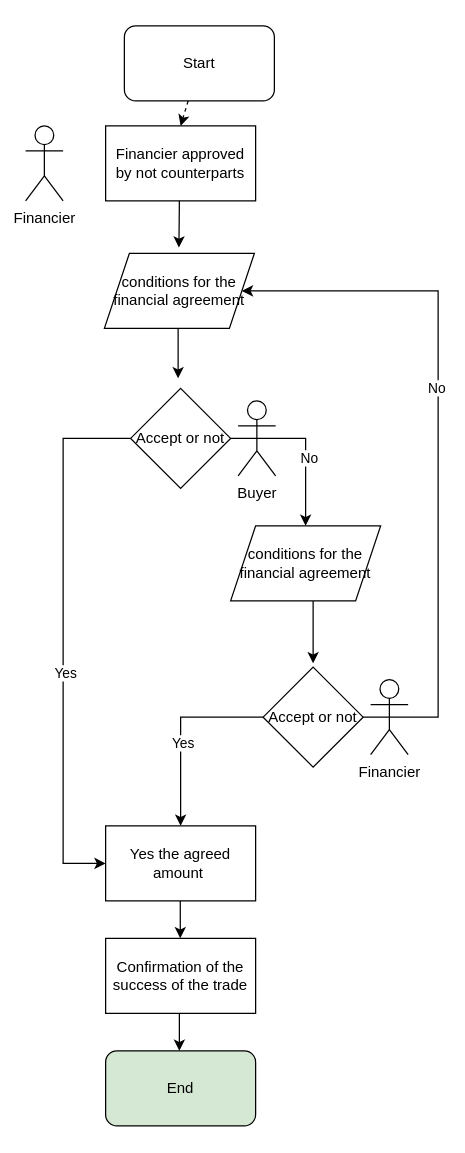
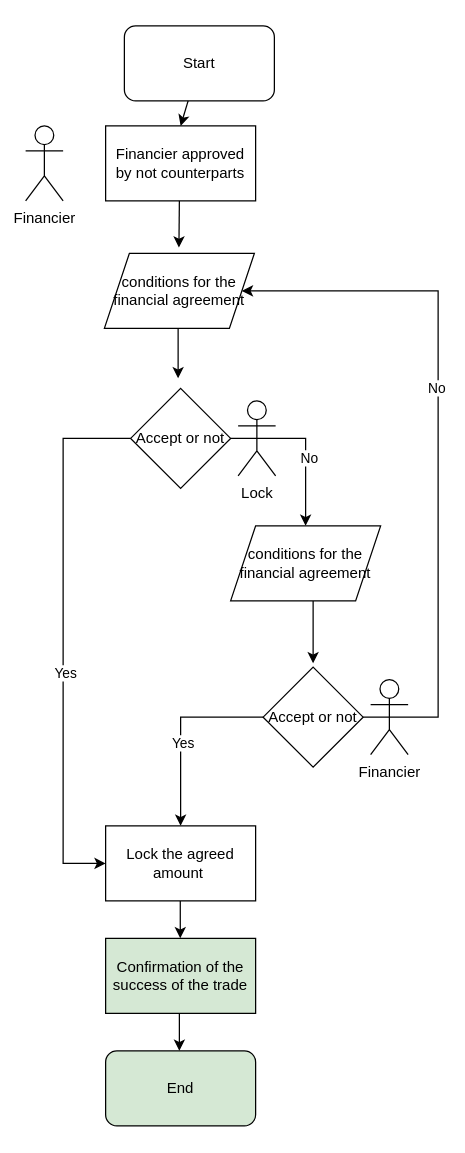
  <mxCell id="0" />
  <mxCell id="1" parent="0" />
  <mxCell id="2" value="Start" style="rounded=1;whiteSpace=wrap;html=1;" parent="1" vertex="1"><mxGeometry x="99" y="20" width="120" height="60" as="geometry" /></mxCell>
  <mxCell id="3" value="End" style="rounded=1;whiteSpace=wrap;html=1;fillColor=#d5e8d4;" parent="1" vertex="1"><mxGeometry x="84" y="840" width="120" height="60" as="geometry" /></mxCell>
  <mxCell id="4" value="Financier approved by not counterparts" style="rounded=0;whiteSpace=wrap;html=1;" parent="1" vertex="1"><mxGeometry x="84" y="100" width="120" height="60" as="geometry" /></mxCell>
- <mxCell id="5" value="" style="endArrow=classic;html=1;rounded=0;entryX=0.5;entryY=0;entryDx=0;entryDy=0;dashed=1;" parent="1" source="2" target="4" edge="1"><mxGeometry width="50" height="50" relative="1" as="geometry"><mxPoint x="110" y="150" as="sourcePoint" /><mxPoint x="160" y="100" as="targetPoint" /></mxGeometry></mxCell>
+ <mxCell id="5" value="" style="endArrow=classic;html=1;rounded=0;entryX=0.5;entryY=0;entryDx=0;entryDy=0;" parent="1" source="2" target="4" edge="1"><mxGeometry width="50" height="50" relative="1" as="geometry"><mxPoint x="110" y="150" as="sourcePoint" /><mxPoint x="160" y="100" as="targetPoint" /></mxGeometry></mxCell>
  <mxCell id="6" value="conditions for the financial agreement" style="shape=parallelogram;perimeter=parallelogramPerimeter;whiteSpace=wrap;html=1;fixedSize=1;" parent="1" vertex="1"><mxGeometry x="184" y="420" width="120" height="60" as="geometry" /></mxCell>
  <mxCell id="7" value="" style="endArrow=classic;html=1;rounded=0;entryX=0.497;entryY=-0.078;entryDx=0;entryDy=0;entryPerimeter=0;" parent="1" edge="1" target="16"><mxGeometry width="50" height="50" relative="1" as="geometry"><mxPoint x="143" y="160" as="sourcePoint" /><mxPoint x="143" y="190" as="targetPoint" /></mxGeometry></mxCell>
  <mxCell id="8" value="Accept or not" style="rhombus;whiteSpace=wrap;html=1;" vertex="1" parent="1"><mxGeometry x="104" y="310" width="80" height="80" as="geometry" /></mxCell>
  <mxCell id="9" value="Financier" style="shape=umlActor;verticalLabelPosition=bottom;verticalAlign=top;html=1;outlineConnect=0;" vertex="1" parent="1"><mxGeometry x="20" y="100" width="30" height="60" as="geometry" /></mxCell>
- <mxCell id="10" value="Buyer" style="shape=umlActor;verticalLabelPosition=bottom;verticalAlign=top;html=1;outlineConnect=0;" vertex="1" parent="1"><mxGeometry x="190" y="320" width="30" height="60" as="geometry" /></mxCell>
+ <mxCell id="10" value="Lock" style="shape=umlActor;verticalLabelPosition=bottom;verticalAlign=top;html=1;outlineConnect=0;" vertex="1" parent="1"><mxGeometry x="190" y="320" width="30" height="60" as="geometry" /></mxCell>
  <mxCell id="11" value="" style="endArrow=classic;html=1;rounded=0;" edge="1" parent="1"><mxGeometry width="50" height="50" relative="1" as="geometry"><mxPoint x="142" y="252" as="sourcePoint" /><mxPoint x="142" y="302" as="targetPoint" /></mxGeometry></mxCell>
  <mxCell id="12" value="" style="endArrow=classic;html=1;rounded=0;" edge="1" parent="1"><mxGeometry width="50" height="50" relative="1" as="geometry"><mxPoint x="184" y="350" as="sourcePoint" /><mxPoint x="244" y="420" as="targetPoint" /><Array as="points"><mxPoint x="244" y="350" /></Array></mxGeometry></mxCell>
  <mxCell id="13" value="No" style="edgeLabel;html=1;align=center;verticalAlign=middle;resizable=0;points=[];" vertex="1" connectable="0" parent="12"><mxGeometry x="0.16" y="2" relative="1" as="geometry"><mxPoint as="offset" /></mxGeometry></mxCell>
  <mxCell id="14" value="" style="endArrow=classic;html=1;rounded=0;entryX=0;entryY=0.5;entryDx=0;entryDy=0;" edge="1" parent="1" target="24"><mxGeometry width="50" height="50" relative="1" as="geometry"><mxPoint x="104" y="350" as="sourcePoint" /><mxPoint x="50" y="700" as="targetPoint" /><Array as="points"><mxPoint x="50" y="350" /><mxPoint x="50" y="690" /></Array></mxGeometry></mxCell>
  <mxCell id="15" value="Yes" style="edgeLabel;html=1;align=center;verticalAlign=middle;resizable=0;points=[];" vertex="1" connectable="0" parent="14"><mxGeometry x="0.125" y="1" relative="1" as="geometry"><mxPoint as="offset" /></mxGeometry></mxCell>
  <mxCell id="16" value="conditions for the financial agreement" style="shape=parallelogram;perimeter=parallelogramPerimeter;whiteSpace=wrap;html=1;fixedSize=1;" vertex="1" parent="1"><mxGeometry x="83" y="202" width="120" height="60" as="geometry" /></mxCell>
  <mxCell id="17" value="Accept or not" style="rhombus;whiteSpace=wrap;html=1;" vertex="1" parent="1"><mxGeometry x="210" y="533" width="80" height="80" as="geometry" /></mxCell>
  <mxCell id="18" value="Financier" style="shape=umlActor;verticalLabelPosition=bottom;verticalAlign=top;html=1;outlineConnect=0;" vertex="1" parent="1"><mxGeometry x="296" y="543" width="30" height="60" as="geometry" /></mxCell>
  <mxCell id="19" value="" style="endArrow=classic;html=1;rounded=0;entryX=1;entryY=0.5;entryDx=0;entryDy=0;" edge="1" parent="1" target="16"><mxGeometry width="50" height="50" relative="1" as="geometry"><mxPoint x="290" y="573" as="sourcePoint" /><mxPoint x="350" y="220" as="targetPoint" /><Array as="points"><mxPoint x="350" y="573" /><mxPoint x="350" y="232" /></Array></mxGeometry></mxCell>
  <mxCell id="20" value="No" style="edgeLabel;html=1;align=center;verticalAlign=middle;resizable=0;points=[];" vertex="1" connectable="0" parent="19"><mxGeometry x="0.16" y="2" relative="1" as="geometry"><mxPoint as="offset" /></mxGeometry></mxCell>
  <mxCell id="21" value="" style="endArrow=classic;html=1;rounded=0;exitX=0;exitY=0.5;exitDx=0;exitDy=0;entryX=0.5;entryY=0;entryDx=0;entryDy=0;" edge="1" parent="1" source="17" target="24"><mxGeometry width="50" height="50" relative="1" as="geometry"><mxPoint x="198" y="573" as="sourcePoint" /><mxPoint x="144" y="643" as="targetPoint" /><Array as="points"><mxPoint x="144" y="573" /><mxPoint x="144" y="610" /></Array></mxGeometry></mxCell>
  <mxCell id="22" value="Yes" style="edgeLabel;html=1;align=center;verticalAlign=middle;resizable=0;points=[];" vertex="1" connectable="0" parent="21"><mxGeometry x="0.125" y="1" relative="1" as="geometry"><mxPoint as="offset" /></mxGeometry></mxCell>
  <mxCell id="23" value="" style="endArrow=classic;html=1;rounded=0;" edge="1" parent="1"><mxGeometry width="50" height="50" relative="1" as="geometry"><mxPoint x="250" y="480" as="sourcePoint" /><mxPoint x="250" y="530" as="targetPoint" /></mxGeometry></mxCell>
- <mxCell id="24" value="Yes the agreed amount&amp;nbsp;" style="rounded=0;whiteSpace=wrap;html=1;" vertex="1" parent="1"><mxGeometry x="84" y="660" width="120" height="60" as="geometry" /></mxCell>
- <mxCell id="25" value="Confirmation of the success of the trade" style="rounded=0;whiteSpace=wrap;html=1;" vertex="1" parent="1"><mxGeometry x="84" y="750" width="120" height="60" as="geometry" /></mxCell>
+ <mxCell id="24" value="Lock the agreed amount&amp;nbsp;" style="rounded=0;whiteSpace=wrap;html=1;" vertex="1" parent="1"><mxGeometry x="84" y="660" width="120" height="60" as="geometry" /></mxCell>
+ <mxCell id="25" value="Confirmation of the success of the trade" style="rounded=0;whiteSpace=wrap;html=1;fillColor=#d5e8d4;" vertex="1" parent="1"><mxGeometry x="84" y="750" width="120" height="60" as="geometry" /></mxCell>
  <mxCell id="26" value="" style="endArrow=classic;html=1;rounded=0;entryX=0.5;entryY=0;entryDx=0;entryDy=0;" edge="1" parent="1"><mxGeometry width="50" height="50" relative="1" as="geometry"><mxPoint x="143.72" y="720" as="sourcePoint" /><mxPoint x="143.72" y="750" as="targetPoint" /></mxGeometry></mxCell>
  <mxCell id="27" value="" style="endArrow=classic;html=1;rounded=0;entryX=0.5;entryY=0;entryDx=0;entryDy=0;" edge="1" parent="1"><mxGeometry width="50" height="50" relative="1" as="geometry"><mxPoint x="143" y="810" as="sourcePoint" /><mxPoint x="143" y="840" as="targetPoint" /></mxGeometry></mxCell>
